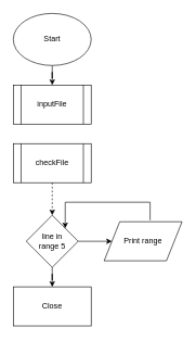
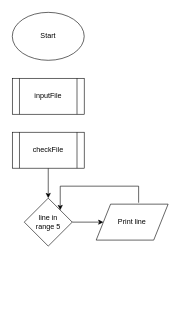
  <mxCell id="0" />
  <mxCell id="1" parent="0" />
- <mxCell id="2" style="edgeStyle=orthogonalEdgeStyle;rounded=0;orthogonalLoop=1;jettySize=auto;html=1;entryX=0.5;entryY=0;entryDx=0;entryDy=0;" edge="1" parent="1" source="3" target="4"><mxGeometry relative="1" as="geometry" /></mxCell>
  <mxCell id="3" value="Start" style="ellipse;whiteSpace=wrap;html=1;" vertex="1" parent="1"><mxGeometry x="20" y="20" width="120" height="80" as="geometry" /></mxCell>
  <mxCell id="4" value="inputFile" style="shape=process;whiteSpace=wrap;html=1;backgroundOutline=1;" vertex="1" parent="1"><mxGeometry x="20" y="130" width="120" height="60" as="geometry" /></mxCell>
- <mxCell id="5" style="edgeStyle=orthogonalEdgeStyle;rounded=0;orthogonalLoop=1;jettySize=auto;html=1;entryX=0.5;entryY=0;entryDx=0;entryDy=0;dashed=1;" edge="1" parent="1" source="6" target="9"><mxGeometry relative="1" as="geometry" /></mxCell>
+ <mxCell id="5" style="edgeStyle=orthogonalEdgeStyle;rounded=0;orthogonalLoop=1;jettySize=auto;html=1;entryX=0.5;entryY=0;entryDx=0;entryDy=0;" edge="1" parent="1" source="6" target="9"><mxGeometry relative="1" as="geometry" /></mxCell>
  <mxCell id="6" value="checkFile" style="shape=process;whiteSpace=wrap;html=1;backgroundOutline=1;" vertex="1" parent="1"><mxGeometry x="20" y="220" width="120" height="60" as="geometry" /></mxCell>
  <mxCell id="7" style="edgeStyle=orthogonalEdgeStyle;rounded=0;orthogonalLoop=1;jettySize=auto;html=1;" edge="1" parent="1" source="9" target="11"><mxGeometry relative="1" as="geometry" /></mxCell>
- <mxCell id="8" style="edgeStyle=orthogonalEdgeStyle;rounded=0;orthogonalLoop=1;jettySize=auto;html=1;entryX=0.5;entryY=0;entryDx=0;entryDy=0;" edge="1" parent="1" source="9" target="12"><mxGeometry relative="1" as="geometry" /></mxCell>
  <mxCell id="9" value="line in &lt;br&gt;range 5" style="rhombus;whiteSpace=wrap;html=1;" vertex="1" parent="1"><mxGeometry x="40" y="330" width="80" height="80" as="geometry" /></mxCell>
  <mxCell id="10" style="edgeStyle=orthogonalEdgeStyle;rounded=0;orthogonalLoop=1;jettySize=auto;html=1;entryX=1;entryY=0;entryDx=0;entryDy=0;exitX=0.59;exitY=-0.04;exitDx=0;exitDy=0;exitPerimeter=0;" edge="1" parent="1" source="11" target="9"><mxGeometry relative="1" as="geometry"><mxPoint x="170" y="320" as="targetPoint" /><mxPoint x="230" y="330" as="sourcePoint" /><Array as="points"><mxPoint x="231" y="310" /><mxPoint x="100" y="310" /></Array></mxGeometry></mxCell>
- <mxCell id="11" value="Print range" style="shape=parallelogram;perimeter=parallelogramPerimeter;whiteSpace=wrap;html=1;" vertex="1" parent="1"><mxGeometry x="160" y="340" width="120" height="60" as="geometry" /></mxCell>
- <mxCell id="12" value="Close" style="rounded=0;whiteSpace=wrap;html=1;" vertex="1" parent="1"><mxGeometry x="20" y="440" width="120" height="60" as="geometry" /></mxCell>
+ <mxCell id="11" value="Print line" style="shape=parallelogram;perimeter=parallelogramPerimeter;whiteSpace=wrap;html=1;" vertex="1" parent="1"><mxGeometry x="160" y="340" width="120" height="60" as="geometry" /></mxCell>
